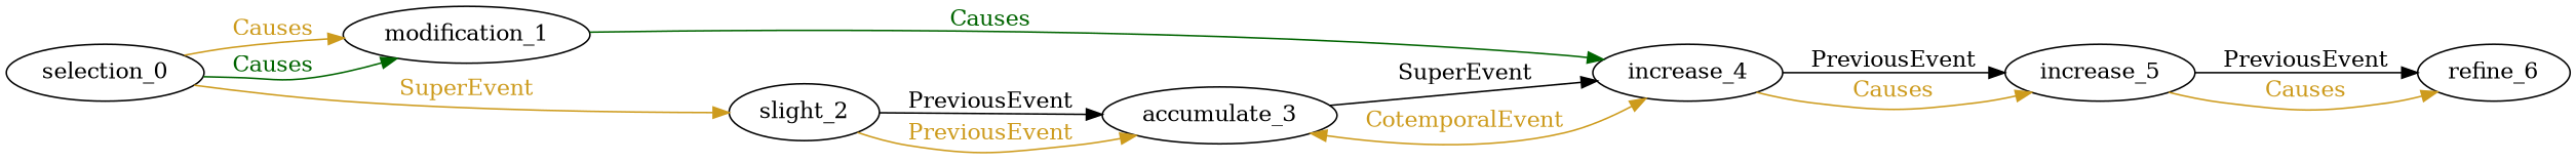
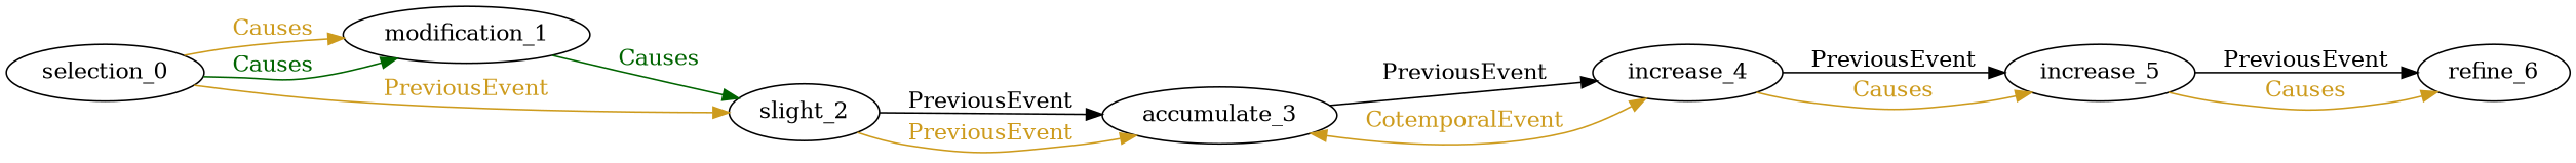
  digraph {
    rankdir=LR
    edge [color=goldenrod3 fontcolor=goldenrod3]
    n1 [label=selection_0]
    n2 [label=modification_1]
    n3 [label=slight_2]
    n4 [label=accumulate_3]
    n5 [label=increase_4]
    n6 [label=increase_5]
    n7 [label=refine_6]
    n1 -> n2 [label=Causes]
    n1 -> n2 [color=darkgreen fontcolor=darkgreen label=Causes]
-   n1 -> n3 [label=SuperEvent]
-   n2 -> n5 [color=darkgreen fontcolor=darkgreen label=Causes]
+   n1 -> n3 [label=PreviousEvent]
+   n2 -> n3 [color=darkgreen fontcolor=darkgreen label=Causes]
    n3 -> n4 [color=Black fontcolor=black label=PreviousEvent]
    n3 -> n4 [label=PreviousEvent]
-   n4 -> n5 [color=Black fontcolor=black label=SuperEvent]
+   n4 -> n5 [color=Black fontcolor=black label=PreviousEvent]
    n4 -> n5 [dir=both label=CotemporalEvent]
    n5 -> n6 [color=Black fontcolor=black label=PreviousEvent]
    n5 -> n6 [label=Causes]
    n6 -> n7 [color=Black fontcolor=black label=PreviousEvent]
    n6 -> n7 [label=Causes]
  }
